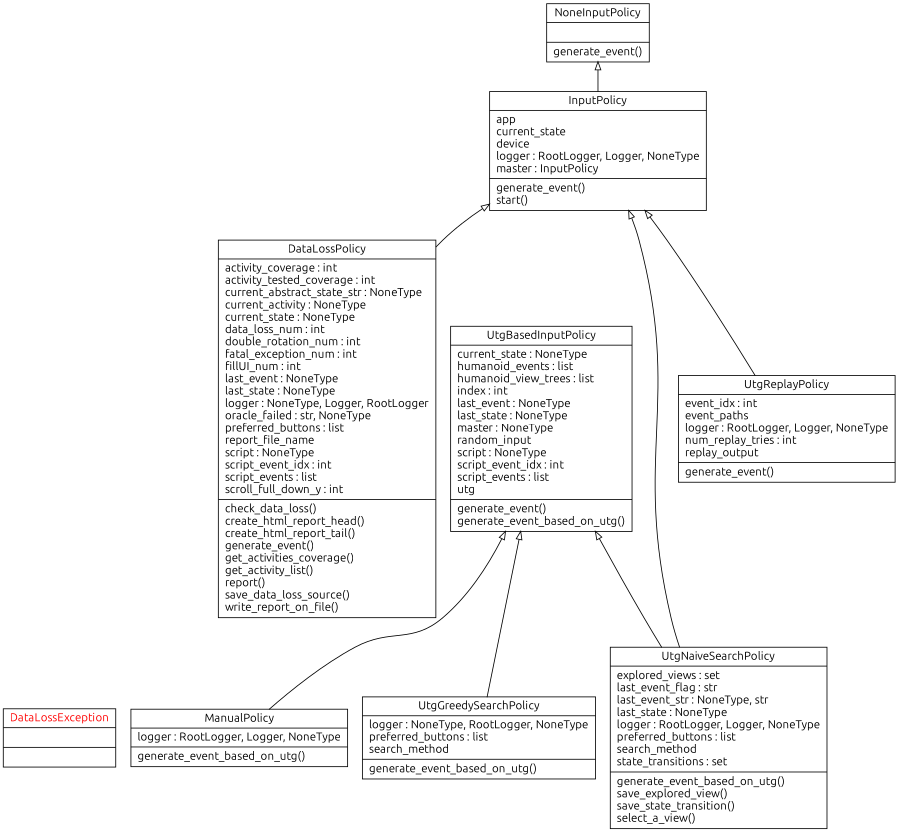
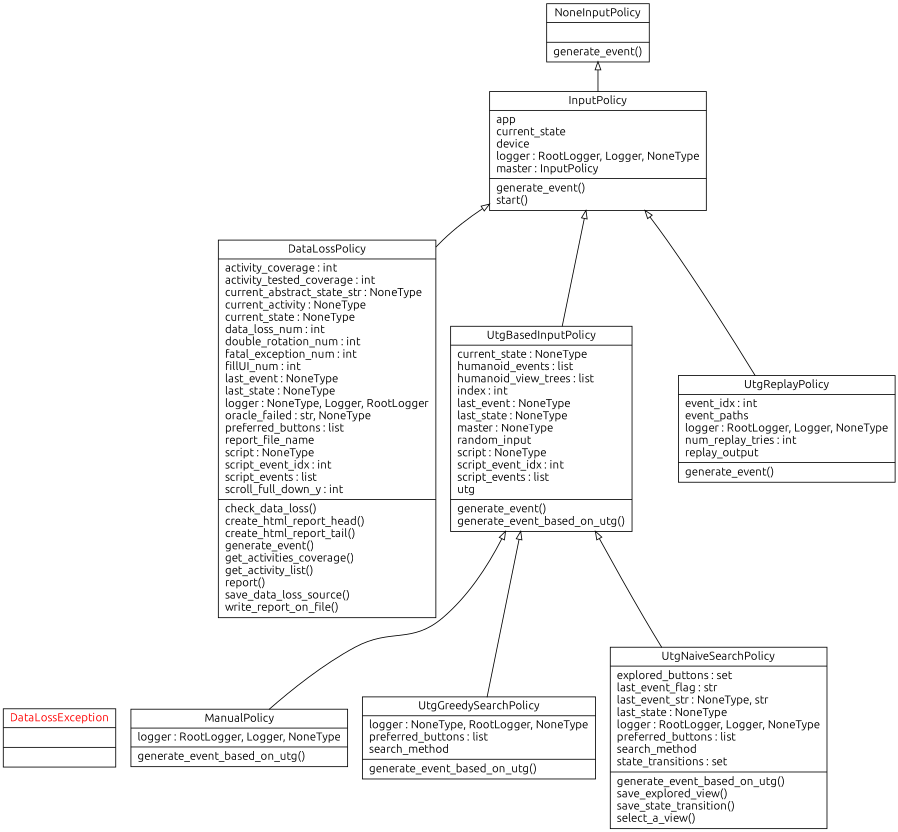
  digraph {
    fontname=Ubuntu
    rankdir=BT
    node [fontname=Ubuntu shape=record]
    edge [arrowhead=empty arrowtail=none fontname=Ubuntu]
    n1 [fontcolor=red label="{DataLossException|\l|}"]
    n2 [label="{DataLossPolicy|activity_coverage : int\lactivity_tested_coverage : int\lcurrent_abstract_state_str : NoneType\lcurrent_activity : NoneType\lcurrent_state : NoneType\ldata_loss_num : int\ldouble_rotation_num : int\lfatal_exception_num : int\lfillUI_num : int\llast_event : NoneType\llast_state : NoneType\llogger : NoneType, Logger, RootLogger\loracle_failed : str, NoneType\lpreferred_buttons : list\lreport_file_name\lscript : NoneType\lscript_event_idx : int\lscript_events : list\lscroll_full_down_y : int\l|check_data_loss()\lcreate_html_report_head()\lcreate_html_report_tail()\lgenerate_event()\lget_activities_coverage()\lget_activity_list()\lreport()\lsave_data_loss_source()\lwrite_report_on_file()\l}"]
    n3 [label="{InputPolicy|app\lcurrent_state\ldevice\llogger : RootLogger, Logger, NoneType\lmaster : InputPolicy\l|generate_event()\lstart()\l}"]
    n4 [label="{NoneInputPolicy|\l|generate_event()\l}"]
    n5 [label="{ManualPolicy|logger : RootLogger, Logger, NoneType\l|generate_event_based_on_utg()\l}"]
    n6 [label="{UtgBasedInputPolicy|current_state : NoneType\lhumanoid_events : list\lhumanoid_view_trees : list\lindex : int\llast_event : NoneType\llast_state : NoneType\lmaster : NoneType\lrandom_input\lscript : NoneType\lscript_event_idx : int\lscript_events : list\lutg\l|generate_event()\lgenerate_event_based_on_utg()\l}"]
    n7 [label="{UtgGreedySearchPolicy|logger : NoneType, RootLogger, NoneType\lpreferred_buttons : list\lsearch_method\l|generate_event_based_on_utg()\l}"]
-   n8 [label="{UtgNaiveSearchPolicy|explored_views : set\llast_event_flag : str\llast_event_str : NoneType, str\llast_state : NoneType\llogger : RootLogger, Logger, NoneType\lpreferred_buttons : list\lsearch_method\lstate_transitions : set\l|generate_event_based_on_utg()\lsave_explored_view()\lsave_state_transition()\lselect_a_view()\l}"]
+   n8 [label="{UtgNaiveSearchPolicy|explored_buttons : set\llast_event_flag : str\llast_event_str : NoneType, str\llast_state : NoneType\llogger : RootLogger, Logger, NoneType\lpreferred_buttons : list\lsearch_method\lstate_transitions : set\l|generate_event_based_on_utg()\lsave_explored_view()\lsave_state_transition()\lselect_a_view()\l}"]
    n9 [label="{UtgReplayPolicy|event_idx : int\levent_paths\llogger : RootLogger, Logger, NoneType\lnum_replay_tries : int\lreplay_output\l|generate_event()\l}"]
    n2 -> n3
    n3 -> n4
    n5 -> n6
-   n8 -> n3
+   n6 -> n3
    n7 -> n6
    n8 -> n6
    n9 -> n3
  }
